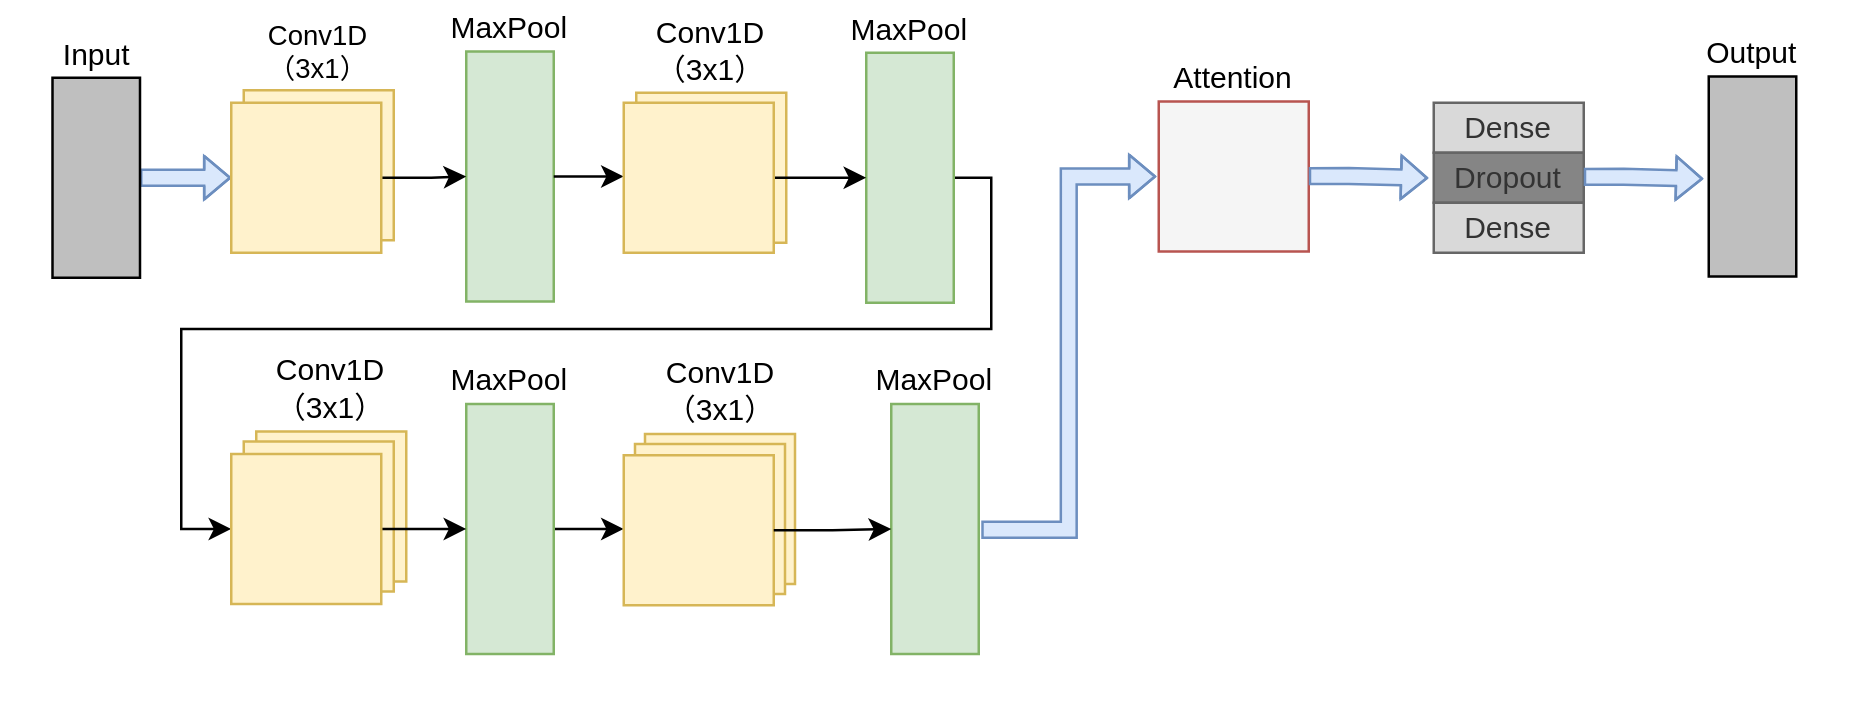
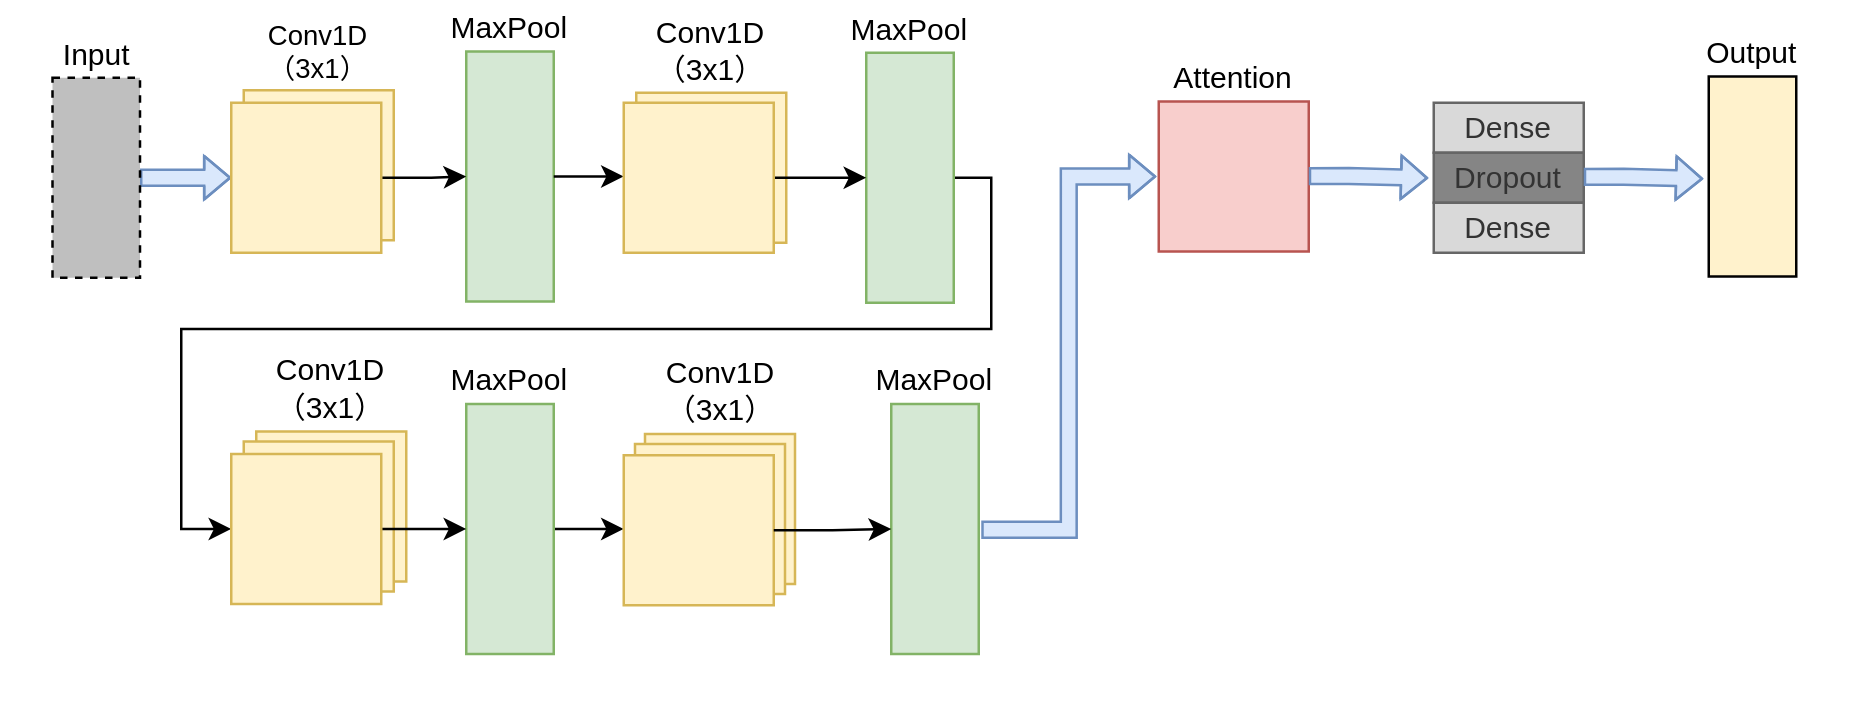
  <mxCell id="0" />
  <mxCell id="1" parent="0" />
  <mxCell id="2" value="&lt;font style=&quot;font-size: 11px&quot;&gt;Conv1D（3x1）&lt;/font&gt;" style="rounded=0;whiteSpace=wrap;html=1;fillColor=#fff2cc;strokeColor=#d6b656;direction=west;horizontal=1;labelPosition=center;verticalLabelPosition=top;align=center;verticalAlign=bottom;fontSize=10;" parent="1" vertex="1"><mxGeometry x="97" y="35.5" width="60" height="60" as="geometry" /></mxCell>
  <mxCell id="3" value="" style="edgeStyle=orthogonalEdgeStyle;shape=flexArrow;rounded=0;orthogonalLoop=1;jettySize=auto;html=1;fontSize=10;startSize=6;endSize=3.11;sourcePerimeterSpacing=0;targetPerimeterSpacing=0;shadow=0;sketch=0;endArrow=block;endFill=0;endWidth=10;width=6.333;fillColor=#dae8fc;strokeColor=#6c8ebf;" parent="1" source="4" target="7" edge="1"><mxGeometry relative="1" as="geometry"><Array as="points"><mxPoint x="66" y="71" /><mxPoint x="66" y="71" /></Array></mxGeometry></mxCell>
- <mxCell id="4" value="Input" style="rounded=0;whiteSpace=wrap;html=1;fillColor=#BFBFBF;direction=east;fontFamily=Helvetica;labelPosition=center;verticalLabelPosition=top;align=center;verticalAlign=bottom;horizontal=1;" parent="1" vertex="1"><mxGeometry x="20.5" y="30.5" width="35" height="80" as="geometry" /></mxCell>
+ <mxCell id="4" value="Input" style="rounded=0;whiteSpace=wrap;html=1;fillColor=#BFBFBF;direction=east;fontFamily=Helvetica;labelPosition=center;verticalLabelPosition=top;align=center;verticalAlign=bottom;horizontal=1;dashed=1;" parent="1" vertex="1"><mxGeometry x="20.5" y="30.5" width="35" height="80" as="geometry" /></mxCell>
  <mxCell id="5" value="MaxPool" style="rounded=0;whiteSpace=wrap;html=1;fillColor=#d5e8d4;strokeColor=#82b366;direction=south;labelPosition=center;verticalLabelPosition=top;align=center;verticalAlign=bottom;" parent="1" vertex="1"><mxGeometry x="186" y="20" width="35" height="100" as="geometry" /></mxCell>
  <mxCell id="6" value="" style="edgeStyle=orthogonalEdgeStyle;rounded=0;orthogonalLoop=1;jettySize=auto;html=1;" parent="1" source="7" target="5" edge="1"><mxGeometry relative="1" as="geometry" /></mxCell>
  <mxCell id="7" value="" style="rounded=0;whiteSpace=wrap;html=1;fillColor=#fff2cc;strokeColor=#d6b656;direction=north;horizontal=1;labelPosition=center;verticalLabelPosition=top;align=center;verticalAlign=bottom;" parent="1" vertex="1"><mxGeometry x="92" y="40.5" width="60" height="60" as="geometry" /></mxCell>
  <mxCell id="8" value="Conv1D（3x1）" style="rounded=0;whiteSpace=wrap;html=1;fillColor=#fff2cc;strokeColor=#d6b656;direction=west;horizontal=1;labelPosition=center;verticalLabelPosition=top;align=center;verticalAlign=bottom;" parent="1" vertex="1"><mxGeometry x="254" y="36.5" width="60" height="60" as="geometry" /></mxCell>
  <mxCell id="9" style="edgeStyle=orthogonalEdgeStyle;rounded=0;orthogonalLoop=1;jettySize=auto;html=1;entryX=0.5;entryY=0;entryDx=0;entryDy=0;exitX=0.5;exitY=0;exitDx=0;exitDy=0;" parent="1" source="5" target="13" edge="1"><mxGeometry relative="1" as="geometry"><mxPoint x="216" y="71" as="sourcePoint" /></mxGeometry></mxCell>
  <mxCell id="10" style="edgeStyle=orthogonalEdgeStyle;rounded=0;orthogonalLoop=1;jettySize=auto;html=1;exitX=0.5;exitY=0;exitDx=0;exitDy=0;entryX=0.5;entryY=0;entryDx=0;entryDy=0;fontSize=10;" parent="1" source="11" target="24" edge="1"><mxGeometry relative="1" as="geometry"><Array as="points"><mxPoint x="396" y="71" /><mxPoint x="396" y="131" /><mxPoint x="72" y="131" /><mxPoint x="72" y="211" /></Array></mxGeometry></mxCell>
  <mxCell id="11" value="MaxPool" style="rounded=0;whiteSpace=wrap;html=1;fillColor=#d5e8d4;strokeColor=#82b366;direction=south;labelPosition=center;verticalLabelPosition=top;align=center;verticalAlign=bottom;" parent="1" vertex="1"><mxGeometry x="346" y="20.5" width="35" height="100" as="geometry" /></mxCell>
  <mxCell id="12" value="" style="edgeStyle=orthogonalEdgeStyle;rounded=0;orthogonalLoop=1;jettySize=auto;html=1;" parent="1" source="13" target="11" edge="1"><mxGeometry relative="1" as="geometry" /></mxCell>
  <mxCell id="13" value="" style="rounded=0;whiteSpace=wrap;html=1;fillColor=#fff2cc;strokeColor=#d6b656;direction=north;horizontal=1;labelPosition=center;verticalLabelPosition=top;align=center;verticalAlign=bottom;" parent="1" vertex="1"><mxGeometry x="249" y="40.5" width="60" height="60" as="geometry" /></mxCell>
  <mxCell id="14" value="Conv1D（3x1）" style="rounded=0;whiteSpace=wrap;html=1;fillColor=#fff2cc;strokeColor=#d6b656;direction=west;horizontal=1;labelPosition=center;verticalLabelPosition=top;align=center;verticalAlign=bottom;" parent="1" vertex="1"><mxGeometry x="102" y="172" width="60" height="60" as="geometry" /></mxCell>
  <mxCell id="15" style="edgeStyle=orthogonalEdgeStyle;rounded=0;orthogonalLoop=1;jettySize=auto;html=1;exitX=0.5;exitY=0;exitDx=0;exitDy=0;entryX=0.5;entryY=0;entryDx=0;entryDy=0;fontSize=10;" parent="1" source="16" target="25" edge="1"><mxGeometry relative="1" as="geometry" /></mxCell>
  <mxCell id="16" value="MaxPool" style="rounded=0;whiteSpace=wrap;html=1;fillColor=#d5e8d4;strokeColor=#82b366;direction=south;labelPosition=center;verticalLabelPosition=top;align=center;verticalAlign=bottom;" parent="1" vertex="1"><mxGeometry x="186" y="161" width="35" height="100" as="geometry" /></mxCell>
  <mxCell id="17" value="" style="rounded=0;whiteSpace=wrap;html=1;fillColor=#fff2cc;strokeColor=#d6b656;direction=north;horizontal=1;labelPosition=center;verticalLabelPosition=top;align=center;verticalAlign=bottom;" parent="1" vertex="1"><mxGeometry x="97" y="176" width="60" height="60" as="geometry" /></mxCell>
  <mxCell id="18" value="Conv1D（3x1）" style="rounded=0;whiteSpace=wrap;html=1;fillColor=#fff2cc;strokeColor=#d6b656;direction=west;horizontal=1;labelPosition=center;verticalLabelPosition=top;align=center;verticalAlign=bottom;" parent="1" vertex="1"><mxGeometry x="257.5" y="173" width="60" height="60" as="geometry" /></mxCell>
  <mxCell id="19" value="MaxPool" style="rounded=0;whiteSpace=wrap;html=1;fillColor=#d5e8d4;strokeColor=#82b366;direction=south;labelPosition=center;verticalLabelPosition=top;align=center;verticalAlign=bottom;" parent="1" vertex="1"><mxGeometry x="356" y="161" width="35" height="100" as="geometry" /></mxCell>
  <mxCell id="20" value="" style="rounded=0;whiteSpace=wrap;html=1;fillColor=#fff2cc;strokeColor=#d6b656;direction=north;horizontal=1;labelPosition=center;verticalLabelPosition=top;align=center;verticalAlign=bottom;" parent="1" vertex="1"><mxGeometry x="253.5" y="177" width="60" height="60" as="geometry" /></mxCell>
- <mxCell id="21" value="Attention&lt;br&gt;" style="rounded=0;whiteSpace=wrap;html=1;fillColor=#f5f5f5;strokeColor=#b85450;direction=south;labelPosition=center;verticalLabelPosition=top;align=center;verticalAlign=bottom;" parent="1" vertex="1"><mxGeometry x="463" y="40" width="60" height="60" as="geometry" /></mxCell>
+ <mxCell id="21" value="Attention&lt;br&gt;" style="rounded=0;whiteSpace=wrap;html=1;fillColor=#f8cecc;strokeColor=#b85450;direction=south;labelPosition=center;verticalLabelPosition=top;align=center;verticalAlign=bottom;" parent="1" vertex="1"><mxGeometry x="463" y="40" width="60" height="60" as="geometry" /></mxCell>
  <mxCell id="22" style="edgeStyle=orthogonalEdgeStyle;rounded=0;orthogonalLoop=1;jettySize=auto;html=1;exitX=0.5;exitY=0;exitDx=0;exitDy=0;fontSize=10;" parent="1" edge="1"><mxGeometry relative="1" as="geometry"><mxPoint x="602.571" y="70.714" as="targetPoint" /><mxPoint x="602.5" y="70.5" as="sourcePoint" /></mxGeometry></mxCell>
  <mxCell id="23" style="edgeStyle=orthogonalEdgeStyle;rounded=0;orthogonalLoop=1;jettySize=auto;html=1;exitX=0.5;exitY=1;exitDx=0;exitDy=0;entryX=0.5;entryY=1;entryDx=0;entryDy=0;fontSize=10;" parent="1" source="24" target="16" edge="1"><mxGeometry relative="1" as="geometry" /></mxCell>
  <mxCell id="24" value="" style="rounded=0;whiteSpace=wrap;html=1;fillColor=#fff2cc;strokeColor=#d6b656;direction=north;horizontal=1;labelPosition=center;verticalLabelPosition=top;align=center;verticalAlign=bottom;" parent="1" vertex="1"><mxGeometry x="92" y="181" width="60" height="60" as="geometry" /></mxCell>
  <mxCell id="25" value="" style="rounded=0;whiteSpace=wrap;html=1;fillColor=#fff2cc;strokeColor=#d6b656;direction=north;horizontal=1;labelPosition=center;verticalLabelPosition=top;align=center;verticalAlign=bottom;" parent="1" vertex="1"><mxGeometry x="249" y="181.5" width="60" height="60" as="geometry" /></mxCell>
- <mxCell id="26" value="Output&lt;br&gt;" style="rounded=0;whiteSpace=wrap;html=1;fillColor=#BFBFBF;direction=east;fontFamily=Helvetica;labelPosition=center;verticalLabelPosition=top;align=center;verticalAlign=bottom;horizontal=1;" parent="1" vertex="1"><mxGeometry x="683" y="30" width="35" height="80" as="geometry" /></mxCell>
+ <mxCell id="26" value="Output&lt;br&gt;" style="rounded=0;whiteSpace=wrap;html=1;fillColor=#fff2cc;direction=east;fontFamily=Helvetica;labelPosition=center;verticalLabelPosition=top;align=center;verticalAlign=bottom;horizontal=1;" parent="1" vertex="1"><mxGeometry x="683" y="30" width="35" height="80" as="geometry" /></mxCell>
  <mxCell id="27" style="edgeStyle=orthogonalEdgeStyle;rounded=0;orthogonalLoop=1;jettySize=auto;html=1;entryX=0.5;entryY=1;entryDx=0;entryDy=0;fontSize=10;exitX=0.5;exitY=1;exitDx=0;exitDy=0;" parent="1" source="25" target="19" edge="1"><mxGeometry relative="1" as="geometry" /></mxCell>
  <mxCell id="28" value="Dense" style="rounded=0;whiteSpace=wrap;html=1;strokeColor=#666666;fontColor=#333333;fillColor=#D9D9D9;direction=east;" parent="1" vertex="1"><mxGeometry x="573" y="40.5" width="60" height="20" as="geometry" /></mxCell>
  <mxCell id="29" value="Dropout" style="rounded=0;whiteSpace=wrap;html=1;strokeColor=#666666;fontColor=#333333;fillColor=#858585;direction=east;" parent="1" vertex="1"><mxGeometry x="573" y="60.5" width="60" height="20" as="geometry" /></mxCell>
  <mxCell id="30" value="Dense" style="rounded=0;whiteSpace=wrap;html=1;strokeColor=#666666;fontColor=#333333;fillColor=#D9D9D9;direction=east;" parent="1" vertex="1"><mxGeometry x="573" y="80.5" width="60" height="20" as="geometry" /></mxCell>
  <mxCell id="31" value="" style="edgeStyle=elbowEdgeStyle;shape=flexArrow;rounded=0;orthogonalLoop=1;jettySize=auto;html=1;fontSize=10;startSize=6;endSize=3.11;sourcePerimeterSpacing=0;targetPerimeterSpacing=0;shadow=0;sketch=0;endArrow=block;endFill=0;endWidth=10;width=6.333;fillColor=#dae8fc;strokeColor=#6c8ebf;entryX=0.5;entryY=1;entryDx=0;entryDy=0;" parent="1" edge="1"><mxGeometry relative="1" as="geometry"><mxPoint x="392" y="211.304" as="sourcePoint" /><mxPoint x="462" y="70" as="targetPoint" /></mxGeometry></mxCell>
  <mxCell id="32" value="" style="edgeStyle=orthogonalEdgeStyle;shape=flexArrow;rounded=0;orthogonalLoop=1;jettySize=auto;html=1;fontSize=10;startSize=6;endSize=3.11;sourcePerimeterSpacing=0;targetPerimeterSpacing=0;shadow=0;sketch=0;endArrow=block;endFill=0;endWidth=10;width=6.333;fillColor=#dae8fc;strokeColor=#6c8ebf;entryX=-0.037;entryY=0.505;entryDx=0;entryDy=0;entryPerimeter=0;" parent="1" target="29" edge="1"><mxGeometry relative="1" as="geometry"><mxPoint x="523" y="69.814" as="sourcePoint" /><mxPoint x="564.5" y="69.814" as="targetPoint" /><Array as="points"><mxPoint x="539" y="70" /></Array></mxGeometry></mxCell>
  <mxCell id="33" value="" style="edgeStyle=orthogonalEdgeStyle;shape=flexArrow;rounded=0;orthogonalLoop=1;jettySize=auto;html=1;fontSize=10;startSize=6;endSize=3.11;sourcePerimeterSpacing=0;targetPerimeterSpacing=0;shadow=0;sketch=0;endArrow=block;endFill=0;endWidth=10;width=6.333;fillColor=#dae8fc;strokeColor=#6c8ebf;entryX=-0.037;entryY=0.505;entryDx=0;entryDy=0;entryPerimeter=0;" parent="1" edge="1"><mxGeometry relative="1" as="geometry"><mxPoint x="633" y="70.114" as="sourcePoint" /><mxPoint x="680.78" y="70.9" as="targetPoint" /><Array as="points"><mxPoint x="649" y="70.3" /></Array></mxGeometry></mxCell>
